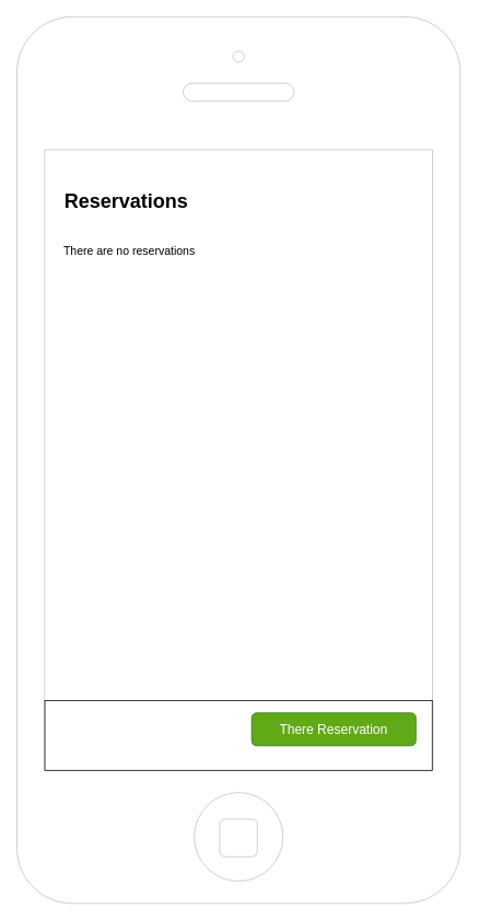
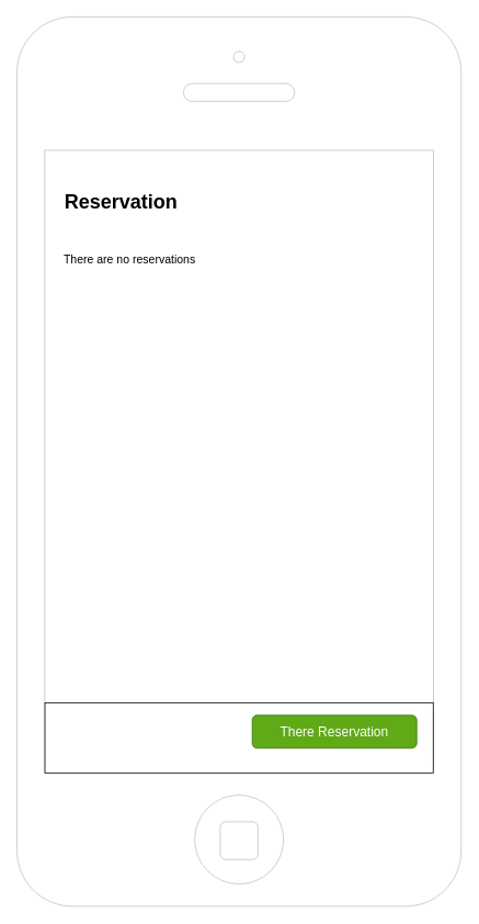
  <mxCell id="0" />
  <mxCell id="1" parent="0" />
  <mxCell id="2" value="" style="html=1;verticalLabelPosition=bottom;labelBackgroundColor=#ffffff;verticalAlign=top;shadow=0;dashed=0;strokeWidth=1;shape=mxgraph.ios7.misc.iphone;strokeColor=#c0c0c0;movable=0;resizable=0;rotatable=0;deletable=0;editable=0;connectable=0;" parent="1" vertex="1"><mxGeometry x="20" y="20" width="540" height="1080" as="geometry" /></mxCell>
- <mxCell id="3" value="&lt;h1&gt;Reservations&lt;/h1&gt;" style="text;html=1;align=left;verticalAlign=middle;resizable=0;points=[];autosize=1;" parent="1" vertex="1"><mxGeometry x="76" y="220" width="170" height="50" as="geometry" /></mxCell>
- <mxCell id="4" value="&lt;p style=&quot;font-size: 14px;&quot;&gt;&lt;font style=&quot;font-size: 14px;&quot;&gt;There are no reservations&lt;/font&gt;&lt;/p&gt;" style="text;html=1;align=left;verticalAlign=middle;resizable=0;points=[];autosize=1;fontSize=14;" parent="1" vertex="1"><mxGeometry x="75" y="280" width="180" height="50" as="geometry" /></mxCell>
+ <mxCell id="3" value="&lt;h1&gt;Reservation&lt;/h1&gt;" style="text;html=1;align=left;verticalAlign=middle;resizable=0;points=[];autosize=1;" parent="1" vertex="1"><mxGeometry x="76" y="220" width="170" height="50" as="geometry" /></mxCell>
+ <mxCell id="4" value="&lt;p style=&quot;font-size: 14px;&quot;&gt;&lt;font style=&quot;font-size: 14px;&quot;&gt;There are no reservations&lt;/font&gt;&lt;/p&gt;" style="text;html=1;align=left;verticalAlign=middle;resizable=0;points=[];autosize=1;fontSize=14;" parent="1" vertex="1"><mxGeometry x="75" y="290" width="180" height="50" as="geometry" /></mxCell>
  <mxCell id="5" value="" style="rounded=0;whiteSpace=wrap;html=1;" vertex="1" parent="1"><mxGeometry x="54" y="853" width="472" height="85" as="geometry" /></mxCell>
  <mxCell id="6" value="&lt;font style=&quot;font-size: 16px&quot;&gt;There Reservation&lt;/font&gt;" style="rounded=1;html=1;shadow=0;dashed=0;whiteSpace=wrap;fontSize=10;fillColor=#60a917;align=center;strokeColor=#2D7600;fontColor=#ffffff;" vertex="1" parent="1"><mxGeometry x="306" y="868" width="200" height="40" as="geometry" /></mxCell>
